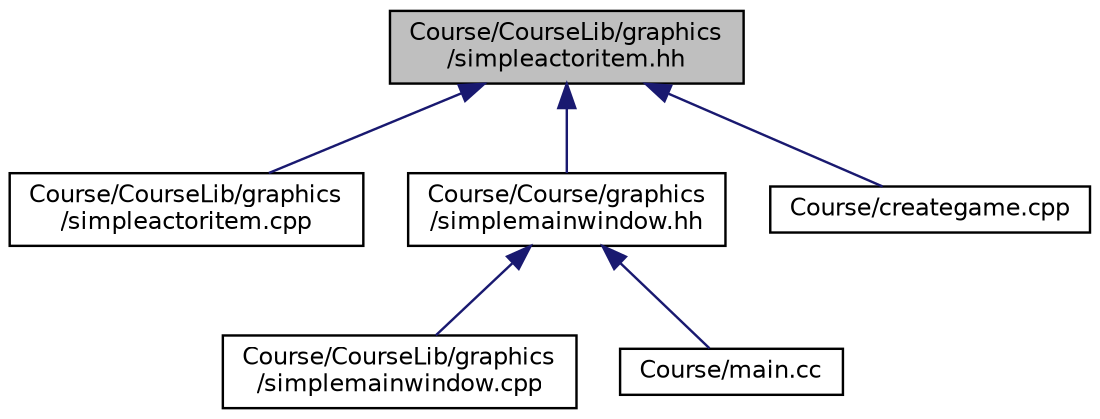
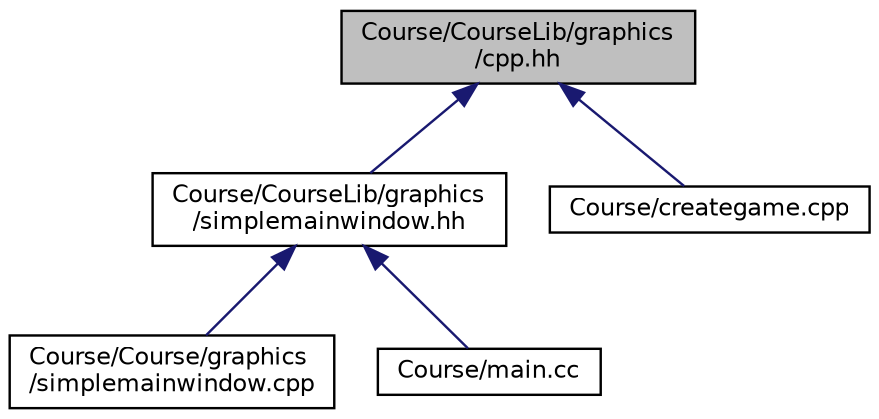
  digraph {
    node [color=black fillcolor=white fontname=Helvetica fontsize=10 shape=record style=filled]
    edge [color=midnightblue dir=back fontname=Helvetica fontsize=10 labelfontname=Helvetica labelfontsize=10 style=solid]
-   n1 [fillcolor=grey75 fontcolor=black height=0.2 label="Course/CourseLib/graphics\l/simpleactoritem.hh" width=0.4]
-   n2 [height=0.2 label="Course/CourseLib/graphics\l/simpleactoritem.cpp" width=0.4]
-   n3 [height=0.2 label="Course/Course/graphics\l/simplemainwindow.hh" width=0.4]
+   n1 [fillcolor=grey75 fontcolor=black height=0.2 label="Course/CourseLib/graphics\l/cpp.hh" width=0.4]
+   n3 [height=0.2 label="Course/CourseLib/graphics\l/simplemainwindow.hh" width=0.4]
    n4 [height=0.2 label="Course/creategame.cpp" width=0.4]
-   n5 [height=0.2 label="Course/CourseLib/graphics\l/simplemainwindow.cpp" width=0.4]
+   n5 [height=0.2 label="Course/Course/graphics\l/simplemainwindow.cpp" width=0.4]
    n6 [height=0.2 label="Course/main.cc" width=0.4]
-   n1 -> n2
    n1 -> n3
    n1 -> n4
    n3 -> n5
    n3 -> n6
  }
